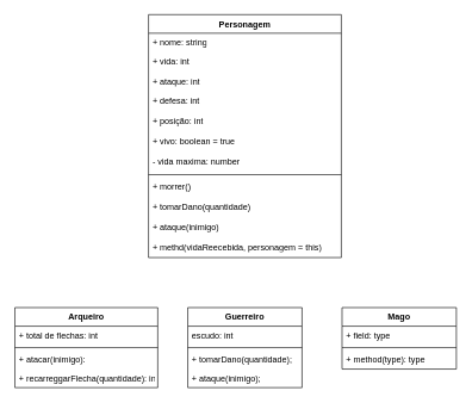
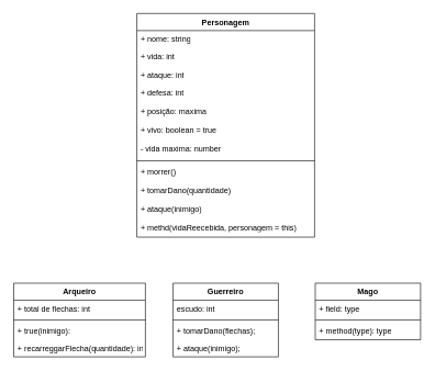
  <mxCell id="0" />
  <mxCell id="1" parent="0" />
  <mxCell id="2" value="Personagem" style="swimlane;fontStyle=1;align=center;verticalAlign=top;childLayout=stackLayout;horizontal=1;startSize=26;horizontalStack=0;resizeParent=1;resizeParentMax=0;resizeLast=0;collapsible=1;marginBottom=0;whiteSpace=wrap;html=1;" parent="1" vertex="1"><mxGeometry x="207" y="20" width="270" height="340" as="geometry" /></mxCell>
  <mxCell id="3" value="+ nome: string" style="text;strokeColor=none;fillColor=none;align=left;verticalAlign=top;spacingLeft=4;spacingRight=4;overflow=hidden;rotatable=0;points=[[0,0.5],[1,0.5]];portConstraint=eastwest;whiteSpace=wrap;html=1;" parent="2" vertex="1"><mxGeometry y="26" width="270" height="26" as="geometry" /></mxCell>
  <mxCell id="4" value="+ vida: int" style="text;strokeColor=none;fillColor=none;align=left;verticalAlign=top;spacingLeft=4;spacingRight=4;overflow=hidden;rotatable=0;points=[[0,0.5],[1,0.5]];portConstraint=eastwest;whiteSpace=wrap;html=1;" parent="2" vertex="1"><mxGeometry y="52" width="270" height="28" as="geometry" /></mxCell>
  <mxCell id="5" value="+ ataque: int" style="text;strokeColor=none;fillColor=none;align=left;verticalAlign=top;spacingLeft=4;spacingRight=4;overflow=hidden;rotatable=0;points=[[0,0.5],[1,0.5]];portConstraint=eastwest;whiteSpace=wrap;html=1;" vertex="1" parent="2"><mxGeometry y="80" width="270" height="28" as="geometry" /></mxCell>
  <mxCell id="6" value="+ defesa: int" style="text;strokeColor=none;fillColor=none;align=left;verticalAlign=top;spacingLeft=4;spacingRight=4;overflow=hidden;rotatable=0;points=[[0,0.5],[1,0.5]];portConstraint=eastwest;whiteSpace=wrap;html=1;" vertex="1" parent="2"><mxGeometry y="108" width="270" height="28" as="geometry" /></mxCell>
- <mxCell id="7" value="+ posição: int" style="text;strokeColor=none;fillColor=none;align=left;verticalAlign=top;spacingLeft=4;spacingRight=4;overflow=hidden;rotatable=0;points=[[0,0.5],[1,0.5]];portConstraint=eastwest;whiteSpace=wrap;html=1;" vertex="1" parent="2"><mxGeometry y="136" width="270" height="28" as="geometry" /></mxCell>
+ <mxCell id="7" value="+ posição: maxima" style="text;strokeColor=none;fillColor=none;align=left;verticalAlign=top;spacingLeft=4;spacingRight=4;overflow=hidden;rotatable=0;points=[[0,0.5],[1,0.5]];portConstraint=eastwest;whiteSpace=wrap;html=1;" vertex="1" parent="2"><mxGeometry y="136" width="270" height="28" as="geometry" /></mxCell>
  <mxCell id="8" value="+ vivo: boolean = true" style="text;strokeColor=none;fillColor=none;align=left;verticalAlign=top;spacingLeft=4;spacingRight=4;overflow=hidden;rotatable=0;points=[[0,0.5],[1,0.5]];portConstraint=eastwest;whiteSpace=wrap;html=1;" vertex="1" parent="2"><mxGeometry y="164" width="270" height="28" as="geometry" /></mxCell>
  <mxCell id="9" value="- vida maxima: number" style="text;strokeColor=none;fillColor=none;align=left;verticalAlign=top;spacingLeft=4;spacingRight=4;overflow=hidden;rotatable=0;points=[[0,0.5],[1,0.5]];portConstraint=eastwest;whiteSpace=wrap;html=1;" vertex="1" parent="2"><mxGeometry y="192" width="270" height="28" as="geometry" /></mxCell>
  <mxCell id="10" value="" style="line;strokeWidth=1;fillColor=none;align=left;verticalAlign=middle;spacingTop=-1;spacingLeft=3;spacingRight=3;rotatable=0;labelPosition=right;points=[];portConstraint=eastwest;strokeColor=inherit;" vertex="1" parent="2"><mxGeometry y="220" width="270" height="8" as="geometry" /></mxCell>
  <mxCell id="11" value="+ morrer()" style="text;strokeColor=none;fillColor=none;align=left;verticalAlign=top;spacingLeft=4;spacingRight=4;overflow=hidden;rotatable=0;points=[[0,0.5],[1,0.5]];portConstraint=eastwest;whiteSpace=wrap;html=1;" vertex="1" parent="2"><mxGeometry y="228" width="270" height="28" as="geometry" /></mxCell>
  <mxCell id="12" value="+ tomarDano(quantidade)" style="text;strokeColor=none;fillColor=none;align=left;verticalAlign=top;spacingLeft=4;spacingRight=4;overflow=hidden;rotatable=0;points=[[0,0.5],[1,0.5]];portConstraint=eastwest;whiteSpace=wrap;html=1;" vertex="1" parent="2"><mxGeometry y="256" width="270" height="28" as="geometry" /></mxCell>
  <mxCell id="13" value="+ ataque(inimigo)" style="text;strokeColor=none;fillColor=none;align=left;verticalAlign=top;spacingLeft=4;spacingRight=4;overflow=hidden;rotatable=0;points=[[0,0.5],[1,0.5]];portConstraint=eastwest;whiteSpace=wrap;html=1;" vertex="1" parent="2"><mxGeometry y="284" width="270" height="28" as="geometry" /></mxCell>
  <mxCell id="14" value="+ methd(vidaReecebida, personagem = this)" style="text;strokeColor=none;fillColor=none;align=left;verticalAlign=top;spacingLeft=4;spacingRight=4;overflow=hidden;rotatable=0;points=[[0,0.5],[1,0.5]];portConstraint=eastwest;whiteSpace=wrap;html=1;" vertex="1" parent="2"><mxGeometry y="312" width="270" height="28" as="geometry" /></mxCell>
  <mxCell id="15" value="Arqueiro" style="swimlane;fontStyle=1;align=center;verticalAlign=top;childLayout=stackLayout;horizontal=1;startSize=26;horizontalStack=0;resizeParent=1;resizeParentMax=0;resizeLast=0;collapsible=1;marginBottom=0;" vertex="1" parent="1"><mxGeometry x="20" y="430" width="200" height="112" as="geometry" /></mxCell>
  <mxCell id="16" value="+ total de flechas: int" style="text;strokeColor=none;fillColor=none;align=left;verticalAlign=top;spacingLeft=4;spacingRight=4;overflow=hidden;rotatable=0;points=[[0,0.5],[1,0.5]];portConstraint=eastwest;" vertex="1" parent="15"><mxGeometry y="26" width="200" height="26" as="geometry" /></mxCell>
  <mxCell id="17" value="" style="line;strokeWidth=1;fillColor=none;align=left;verticalAlign=middle;spacingTop=-1;spacingLeft=3;spacingRight=3;rotatable=0;labelPosition=right;points=[];portConstraint=eastwest;strokeColor=inherit;" vertex="1" parent="15"><mxGeometry y="52" width="200" height="8" as="geometry" /></mxCell>
- <mxCell id="18" value="+ atacar(inimigo):" style="text;strokeColor=none;fillColor=none;align=left;verticalAlign=top;spacingLeft=4;spacingRight=4;overflow=hidden;rotatable=0;points=[[0,0.5],[1,0.5]];portConstraint=eastwest;" vertex="1" parent="15"><mxGeometry y="60" width="200" height="26" as="geometry" /></mxCell>
+ <mxCell id="18" value="+ true(inimigo):" style="text;strokeColor=none;fillColor=none;align=left;verticalAlign=top;spacingLeft=4;spacingRight=4;overflow=hidden;rotatable=0;points=[[0,0.5],[1,0.5]];portConstraint=eastwest;" vertex="1" parent="15"><mxGeometry y="60" width="200" height="26" as="geometry" /></mxCell>
  <mxCell id="19" value="+ recarreggarFlecha(quantidade): int" style="text;strokeColor=none;fillColor=none;align=left;verticalAlign=top;spacingLeft=4;spacingRight=4;overflow=hidden;rotatable=0;points=[[0,0.5],[1,0.5]];portConstraint=eastwest;" vertex="1" parent="15"><mxGeometry y="86" width="200" height="26" as="geometry" /></mxCell>
  <mxCell id="20" value="Guerreiro" style="swimlane;fontStyle=1;align=center;verticalAlign=top;childLayout=stackLayout;horizontal=1;startSize=26;horizontalStack=0;resizeParent=1;resizeParentMax=0;resizeLast=0;collapsible=1;marginBottom=0;" vertex="1" parent="1"><mxGeometry x="262" y="430" width="160" height="112" as="geometry" /></mxCell>
  <mxCell id="21" value="escudo: int" style="text;strokeColor=none;fillColor=none;align=left;verticalAlign=top;spacingLeft=4;spacingRight=4;overflow=hidden;rotatable=0;points=[[0,0.5],[1,0.5]];portConstraint=eastwest;" vertex="1" parent="20"><mxGeometry y="26" width="160" height="26" as="geometry" /></mxCell>
  <mxCell id="22" value="" style="line;strokeWidth=1;fillColor=none;align=left;verticalAlign=middle;spacingTop=-1;spacingLeft=3;spacingRight=3;rotatable=0;labelPosition=right;points=[];portConstraint=eastwest;strokeColor=inherit;" vertex="1" parent="20"><mxGeometry y="52" width="160" height="8" as="geometry" /></mxCell>
- <mxCell id="23" value="+ tomarDano(quantidade);" style="text;strokeColor=none;fillColor=none;align=left;verticalAlign=top;spacingLeft=4;spacingRight=4;overflow=hidden;rotatable=0;points=[[0,0.5],[1,0.5]];portConstraint=eastwest;" vertex="1" parent="20"><mxGeometry y="60" width="160" height="26" as="geometry" /></mxCell>
+ <mxCell id="23" value="+ tomarDano(flechas);" style="text;strokeColor=none;fillColor=none;align=left;verticalAlign=top;spacingLeft=4;spacingRight=4;overflow=hidden;rotatable=0;points=[[0,0.5],[1,0.5]];portConstraint=eastwest;" vertex="1" parent="20"><mxGeometry y="60" width="160" height="26" as="geometry" /></mxCell>
  <mxCell id="24" value="+ ataque(inimigo);" style="text;strokeColor=none;fillColor=none;align=left;verticalAlign=top;spacingLeft=4;spacingRight=4;overflow=hidden;rotatable=0;points=[[0,0.5],[1,0.5]];portConstraint=eastwest;" vertex="1" parent="20"><mxGeometry y="86" width="160" height="26" as="geometry" /></mxCell>
  <mxCell id="25" value="Mago" style="swimlane;fontStyle=1;align=center;verticalAlign=top;childLayout=stackLayout;horizontal=1;startSize=26;horizontalStack=0;resizeParent=1;resizeParentMax=0;resizeLast=0;collapsible=1;marginBottom=0;" vertex="1" parent="1"><mxGeometry x="478" y="430" width="160" height="86" as="geometry" /></mxCell>
  <mxCell id="26" value="+ field: type" style="text;strokeColor=none;fillColor=none;align=left;verticalAlign=top;spacingLeft=4;spacingRight=4;overflow=hidden;rotatable=0;points=[[0,0.5],[1,0.5]];portConstraint=eastwest;" vertex="1" parent="25"><mxGeometry y="26" width="160" height="26" as="geometry" /></mxCell>
  <mxCell id="27" value="" style="line;strokeWidth=1;fillColor=none;align=left;verticalAlign=middle;spacingTop=-1;spacingLeft=3;spacingRight=3;rotatable=0;labelPosition=right;points=[];portConstraint=eastwest;strokeColor=inherit;" vertex="1" parent="25"><mxGeometry y="52" width="160" height="8" as="geometry" /></mxCell>
  <mxCell id="28" value="+ method(type): type" style="text;strokeColor=none;fillColor=none;align=left;verticalAlign=top;spacingLeft=4;spacingRight=4;overflow=hidden;rotatable=0;points=[[0,0.5],[1,0.5]];portConstraint=eastwest;" vertex="1" parent="25"><mxGeometry y="60" width="160" height="26" as="geometry" /></mxCell>
